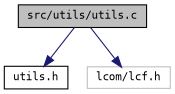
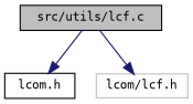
  digraph {
    fontname="DejaVu Sans Mono"
    node [color=black fillcolor=white fontname="DejaVu Sans Mono" fontsize=10 shape=record style=filled]
    edge [color=midnightblue fontname="DejaVu Sans Mono" fontsize=10 labelfontname=Helvetica labelfontsize=10 style=solid]
-   n1 [fillcolor=grey75 fontcolor=black height=0.2 label="src/utils/utils.c" width=0.4]
-   n2 [height=0.2 label="utils.h" width=0.4]
+   n1 [fillcolor=grey75 fontcolor=black height=0.2 label="src/utils/lcf.c" width=0.4]
+   n2 [height=0.2 label="lcom.h" width=0.4]
    n3 [color=grey75 height=0.2 label="lcom/lcf.h" width=0.4]
    n1 -> n2
    n1 -> n3
  }
